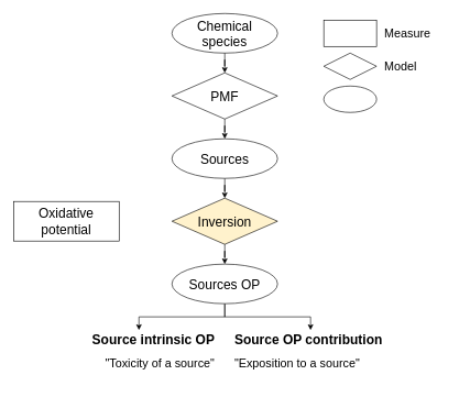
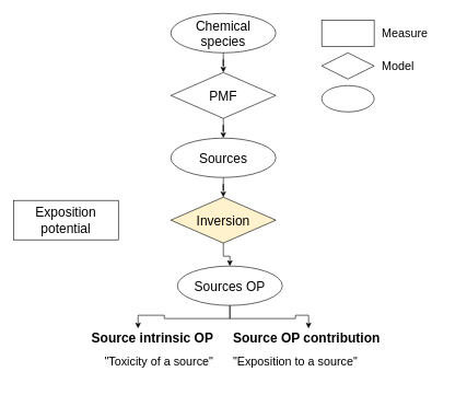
  <mxCell id="0" />
  <mxCell id="1" parent="0" />
  <mxCell id="2" style="edgeStyle=orthogonalEdgeStyle;rounded=0;orthogonalLoop=1;jettySize=auto;html=1;entryX=0.5;entryY=0;entryDx=0;entryDy=0;" edge="1" parent="1" source="12" target="14"><mxGeometry relative="1" as="geometry"><mxPoint x="245" y="500" as="targetPoint" /></mxGeometry></mxCell>
  <mxCell id="3" style="edgeStyle=orthogonalEdgeStyle;rounded=0;orthogonalLoop=1;jettySize=auto;html=1;entryX=0.5;entryY=0;entryDx=0;entryDy=0;" edge="1" parent="1" source="12" target="15"><mxGeometry relative="1" as="geometry"><mxPoint x="441.39" y="494.34" as="targetPoint" /></mxGeometry></mxCell>
  <mxCell id="4" value="&lt;div style=&quot;font-size: 20px&quot;&gt;&lt;font style=&quot;font-size: 20px&quot;&gt;Chemical&lt;/font&gt;&lt;/div&gt;&lt;div style=&quot;font-size: 20px&quot;&gt;&lt;font style=&quot;font-size: 20px&quot;&gt;species&lt;br&gt;&lt;/font&gt;&lt;/div&gt;" style="ellipse;whiteSpace=wrap;html=1;" vertex="1" parent="1"><mxGeometry x="260" y="20" width="160" height="60" as="geometry" /></mxCell>
  <mxCell id="5" value="&lt;font style=&quot;font-size: 20px&quot;&gt;PMF&lt;/font&gt;" style="rhombus;whiteSpace=wrap;html=1;" vertex="1" parent="1"><mxGeometry x="260" y="110" width="160" height="70" as="geometry" /></mxCell>
  <mxCell id="6" style="edgeStyle=orthogonalEdgeStyle;rounded=0;orthogonalLoop=1;jettySize=auto;html=1;entryX=0.5;entryY=0;entryDx=0;entryDy=0;" edge="1" parent="1" source="4" target="5"><mxGeometry relative="1" as="geometry" /></mxCell>
- <mxCell id="7" value="&lt;div style=&quot;font-size: 20px&quot;&gt;&lt;font style=&quot;font-size: 20px&quot;&gt;Oxidative&lt;/font&gt;&lt;/div&gt;&lt;div style=&quot;font-size: 20px&quot;&gt;&lt;font style=&quot;font-size: 20px&quot;&gt;potential&lt;br&gt;&lt;/font&gt;&lt;/div&gt;" style="rounded=0;whiteSpace=wrap;html=1;" vertex="1" parent="1"><mxGeometry x="20" y="305" width="160" height="60" as="geometry" /></mxCell>
+ <mxCell id="7" value="&lt;div style=&quot;font-size: 20px&quot;&gt;&lt;font style=&quot;font-size: 20px&quot;&gt;Exposition&lt;/font&gt;&lt;/div&gt;&lt;div style=&quot;font-size: 20px&quot;&gt;&lt;font style=&quot;font-size: 20px&quot;&gt;potential&lt;br&gt;&lt;/font&gt;&lt;/div&gt;" style="rounded=0;whiteSpace=wrap;html=1;" vertex="1" parent="1"><mxGeometry x="20" y="305" width="160" height="60" as="geometry" /></mxCell>
  <mxCell id="8" value="&lt;font style=&quot;font-size: 20px&quot;&gt;Inversion&lt;/font&gt;" style="rhombus;whiteSpace=wrap;html=1;fillColor=#fff2cc;" vertex="1" parent="1"><mxGeometry x="260" y="300" width="160" height="70" as="geometry" /></mxCell>
  <mxCell id="9" style="edgeStyle=orthogonalEdgeStyle;rounded=0;orthogonalLoop=1;jettySize=auto;html=1;" edge="1" parent="1" source="10" target="8"><mxGeometry relative="1" as="geometry" /></mxCell>
  <mxCell id="10" value="&lt;font style=&quot;font-size: 20px&quot;&gt;Sources&lt;/font&gt;" style="ellipse;whiteSpace=wrap;html=1;" vertex="1" parent="1"><mxGeometry x="260" y="210" width="160" height="60" as="geometry" /></mxCell>
  <mxCell id="11" style="edgeStyle=orthogonalEdgeStyle;rounded=0;orthogonalLoop=1;jettySize=auto;html=1;" edge="1" parent="1" source="5" target="10"><mxGeometry relative="1" as="geometry" /></mxCell>
- <mxCell id="12" value="&lt;div&gt;&lt;font style=&quot;font-size: 20px&quot;&gt;Sources OP&lt;br&gt;&lt;/font&gt;&lt;/div&gt;" style="ellipse;whiteSpace=wrap;html=1;" vertex="1" parent="1"><mxGeometry x="260" y="400" width="160" height="60" as="geometry" /></mxCell>
+ <mxCell id="12" value="&lt;div&gt;&lt;font style=&quot;font-size: 20px&quot;&gt;Sources OP&lt;br&gt;&lt;/font&gt;&lt;/div&gt;" style="ellipse;whiteSpace=wrap;html=1;" vertex="1" parent="1"><mxGeometry x="270" y="405" width="160" height="60" as="geometry" /></mxCell>
  <mxCell id="13" style="edgeStyle=orthogonalEdgeStyle;rounded=0;orthogonalLoop=1;jettySize=auto;html=1;entryX=0.5;entryY=0;entryDx=0;entryDy=0;" edge="1" parent="1" source="8" target="12"><mxGeometry relative="1" as="geometry" /></mxCell>
  <mxCell id="14" value="&lt;h1 style=&quot;font-size: 20px&quot; align=&quot;right&quot;&gt;Source intrinsic OP&lt;br&gt;&lt;/h1&gt;&lt;div style=&quot;font-size: 18px&quot; align=&quot;right&quot;&gt;&quot;Toxicity of a source&quot;&lt;br&gt;&lt;/div&gt;" style="text;html=1;strokeColor=none;fillColor=none;spacing=5;spacingTop=-20;whiteSpace=wrap;overflow=hidden;rounded=0;align=right;" vertex="1" parent="1"><mxGeometry x="90" y="500" width="240" height="80" as="geometry" /></mxCell>
  <mxCell id="15" value="&lt;h1 style=&quot;font-size: 20px&quot; align=&quot;left&quot;&gt;Source OP contribution&lt;br&gt;&lt;/h1&gt;&lt;div style=&quot;font-size: 18px&quot; align=&quot;left&quot;&gt;&quot;Exposition to a source&quot;&lt;br&gt;&lt;/div&gt;" style="text;html=1;strokeColor=none;fillColor=none;spacing=5;spacingTop=-20;whiteSpace=wrap;overflow=hidden;rounded=0;align=left;" vertex="1" parent="1"><mxGeometry x="350" y="500" width="240" height="80" as="geometry" /></mxCell>
  <mxCell id="16" value="" style="group" vertex="1" connectable="0" parent="1"><mxGeometry x="490" y="30" width="200" height="140" as="geometry" /></mxCell>
  <mxCell id="17" value="" style="rounded=0;whiteSpace=wrap;html=1;" vertex="1" parent="16"><mxGeometry width="80" height="40" as="geometry" /></mxCell>
  <mxCell id="18" value="" style="rhombus;whiteSpace=wrap;html=1;" vertex="1" parent="16"><mxGeometry y="50" width="80" height="40" as="geometry" /></mxCell>
  <mxCell id="19" value="" style="ellipse;whiteSpace=wrap;html=1;" vertex="1" parent="16"><mxGeometry y="100" width="80" height="40" as="geometry" /></mxCell>
  <mxCell id="20" value="&lt;div align=&quot;left&quot;&gt;&lt;font style=&quot;font-size: 18px&quot;&gt;Measure&lt;/font&gt;&lt;/div&gt;" style="text;html=1;strokeColor=none;fillColor=none;align=left;verticalAlign=middle;whiteSpace=wrap;rounded=0;" vertex="1" parent="16"><mxGeometry x="90" y="10" width="70" height="20" as="geometry" /></mxCell>
  <mxCell id="21" value="&lt;div align=&quot;left&quot;&gt;&lt;font style=&quot;font-size: 18px&quot;&gt;Model&lt;/font&gt;&lt;/div&gt;" style="text;html=1;strokeColor=none;fillColor=none;align=left;verticalAlign=middle;whiteSpace=wrap;rounded=0;" vertex="1" parent="16"><mxGeometry x="90" y="60" width="70" height="20" as="geometry" /></mxCell>
